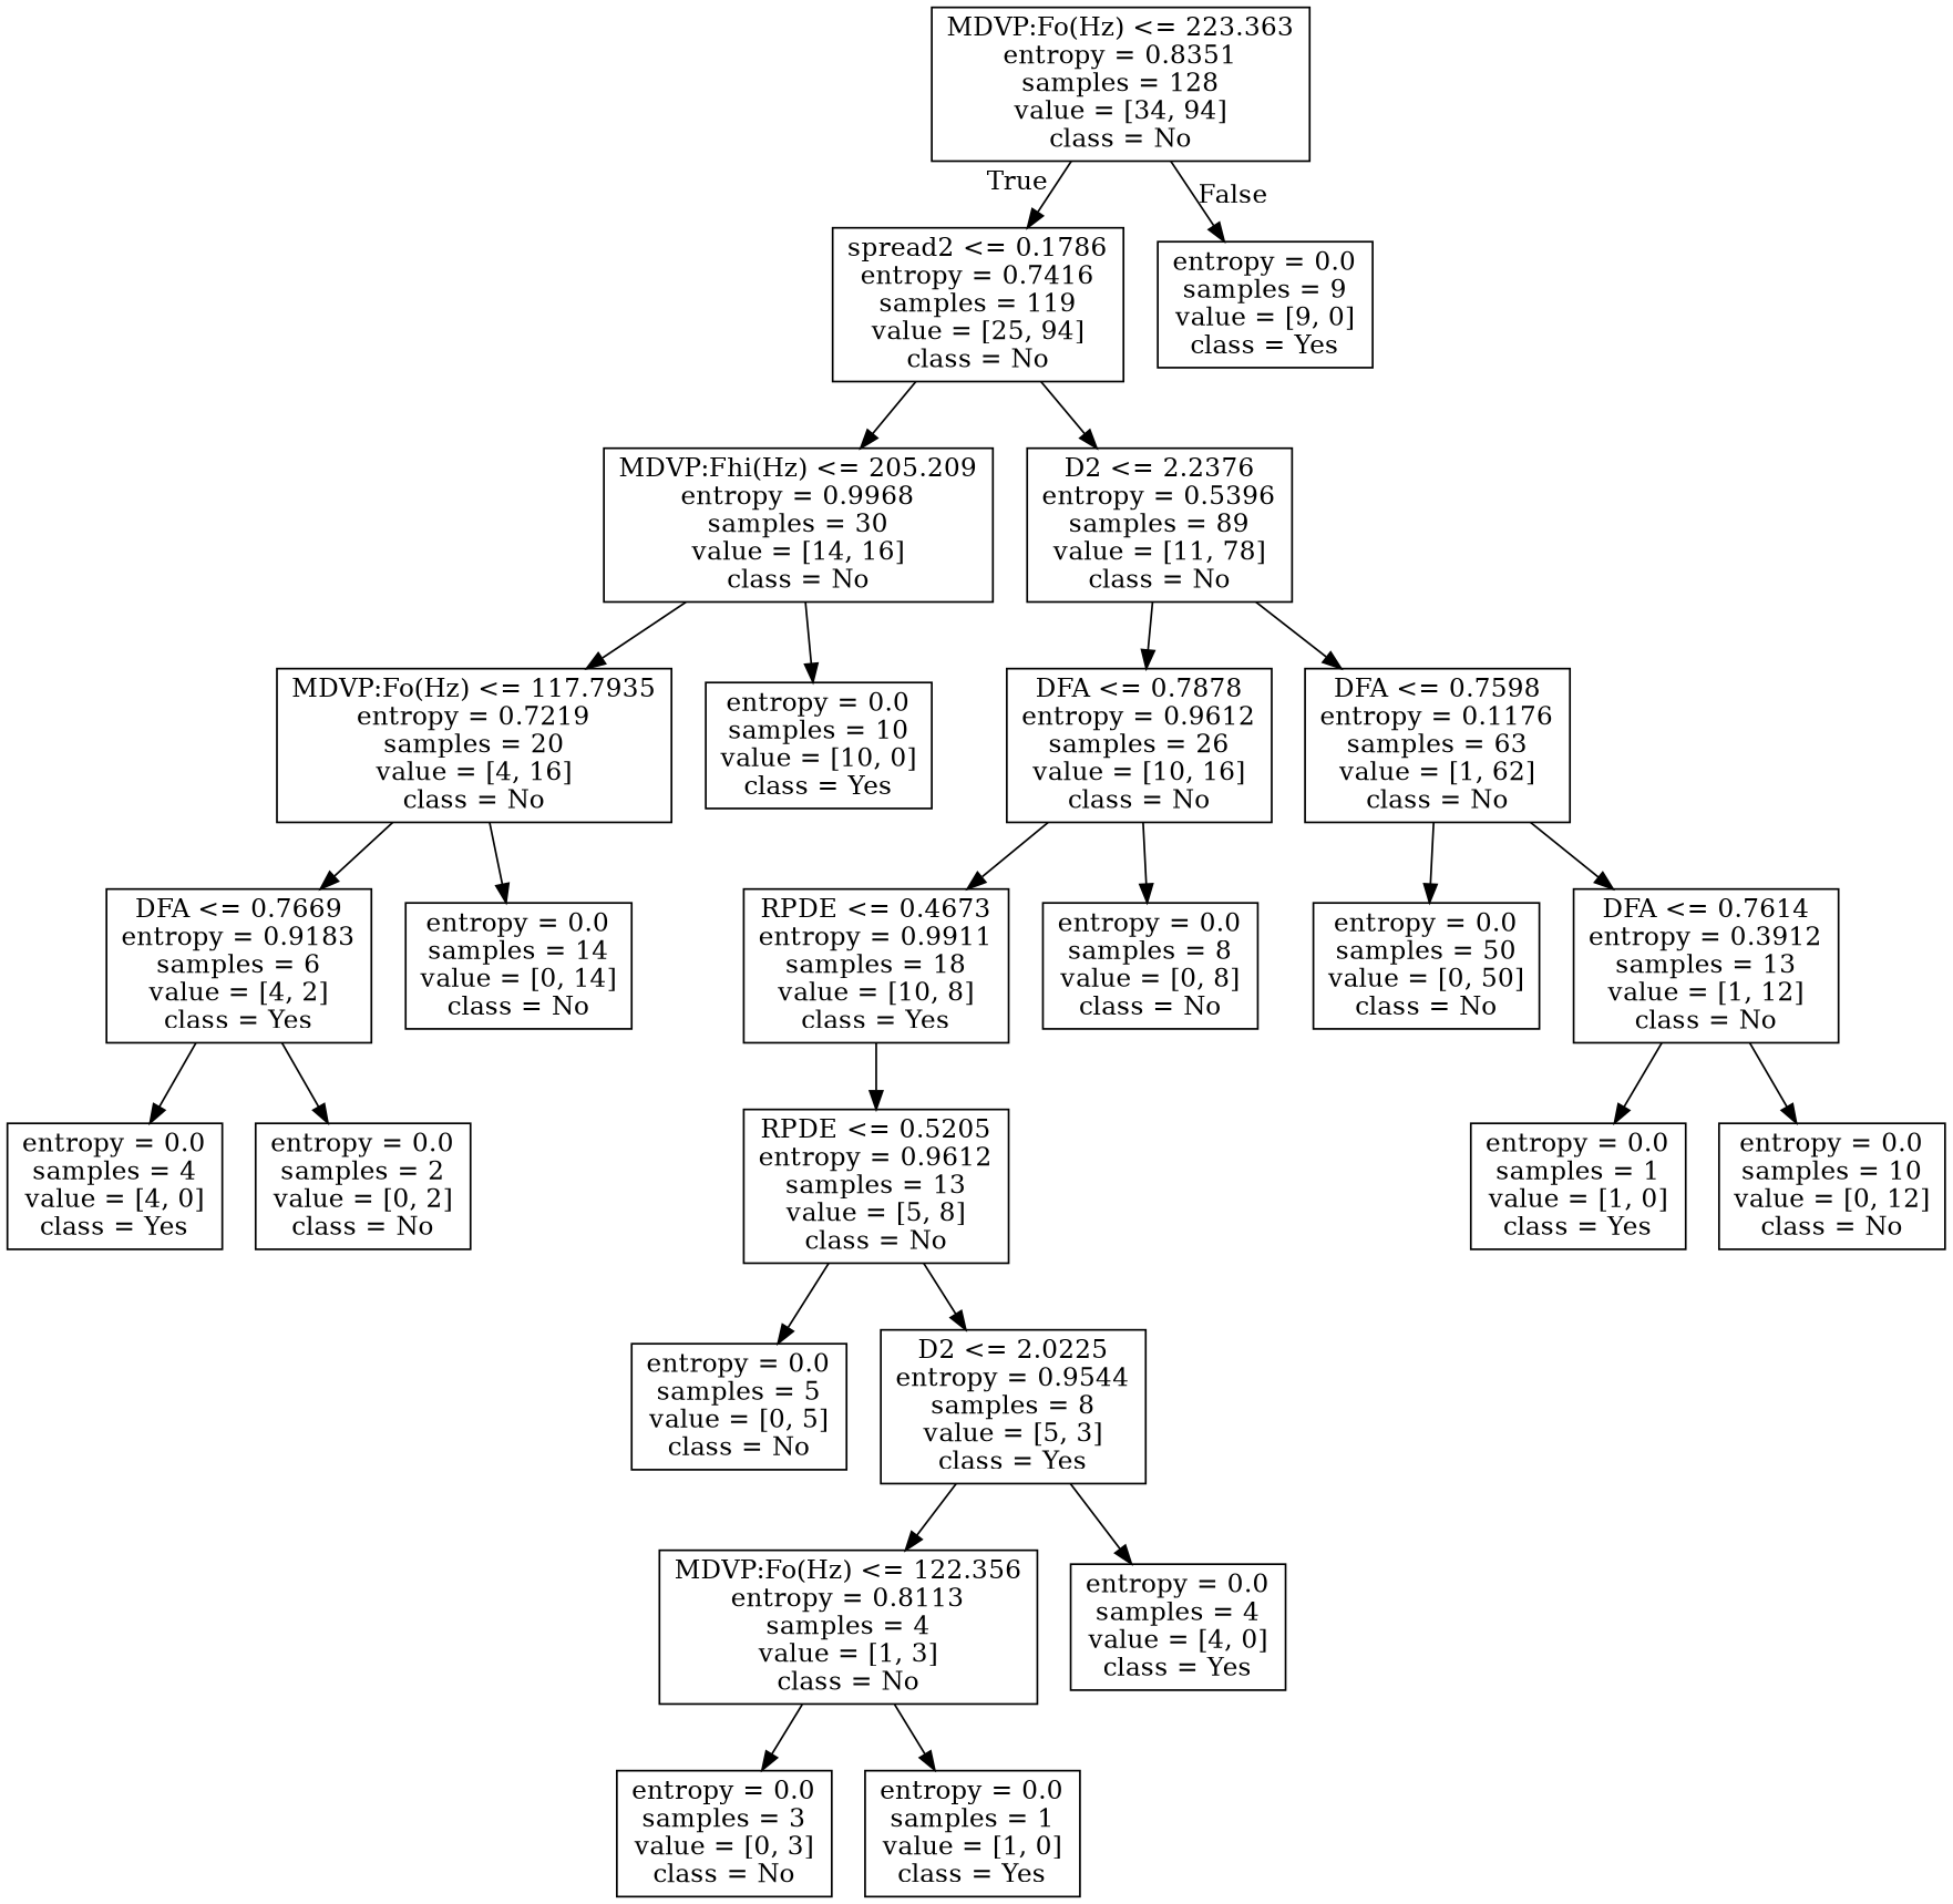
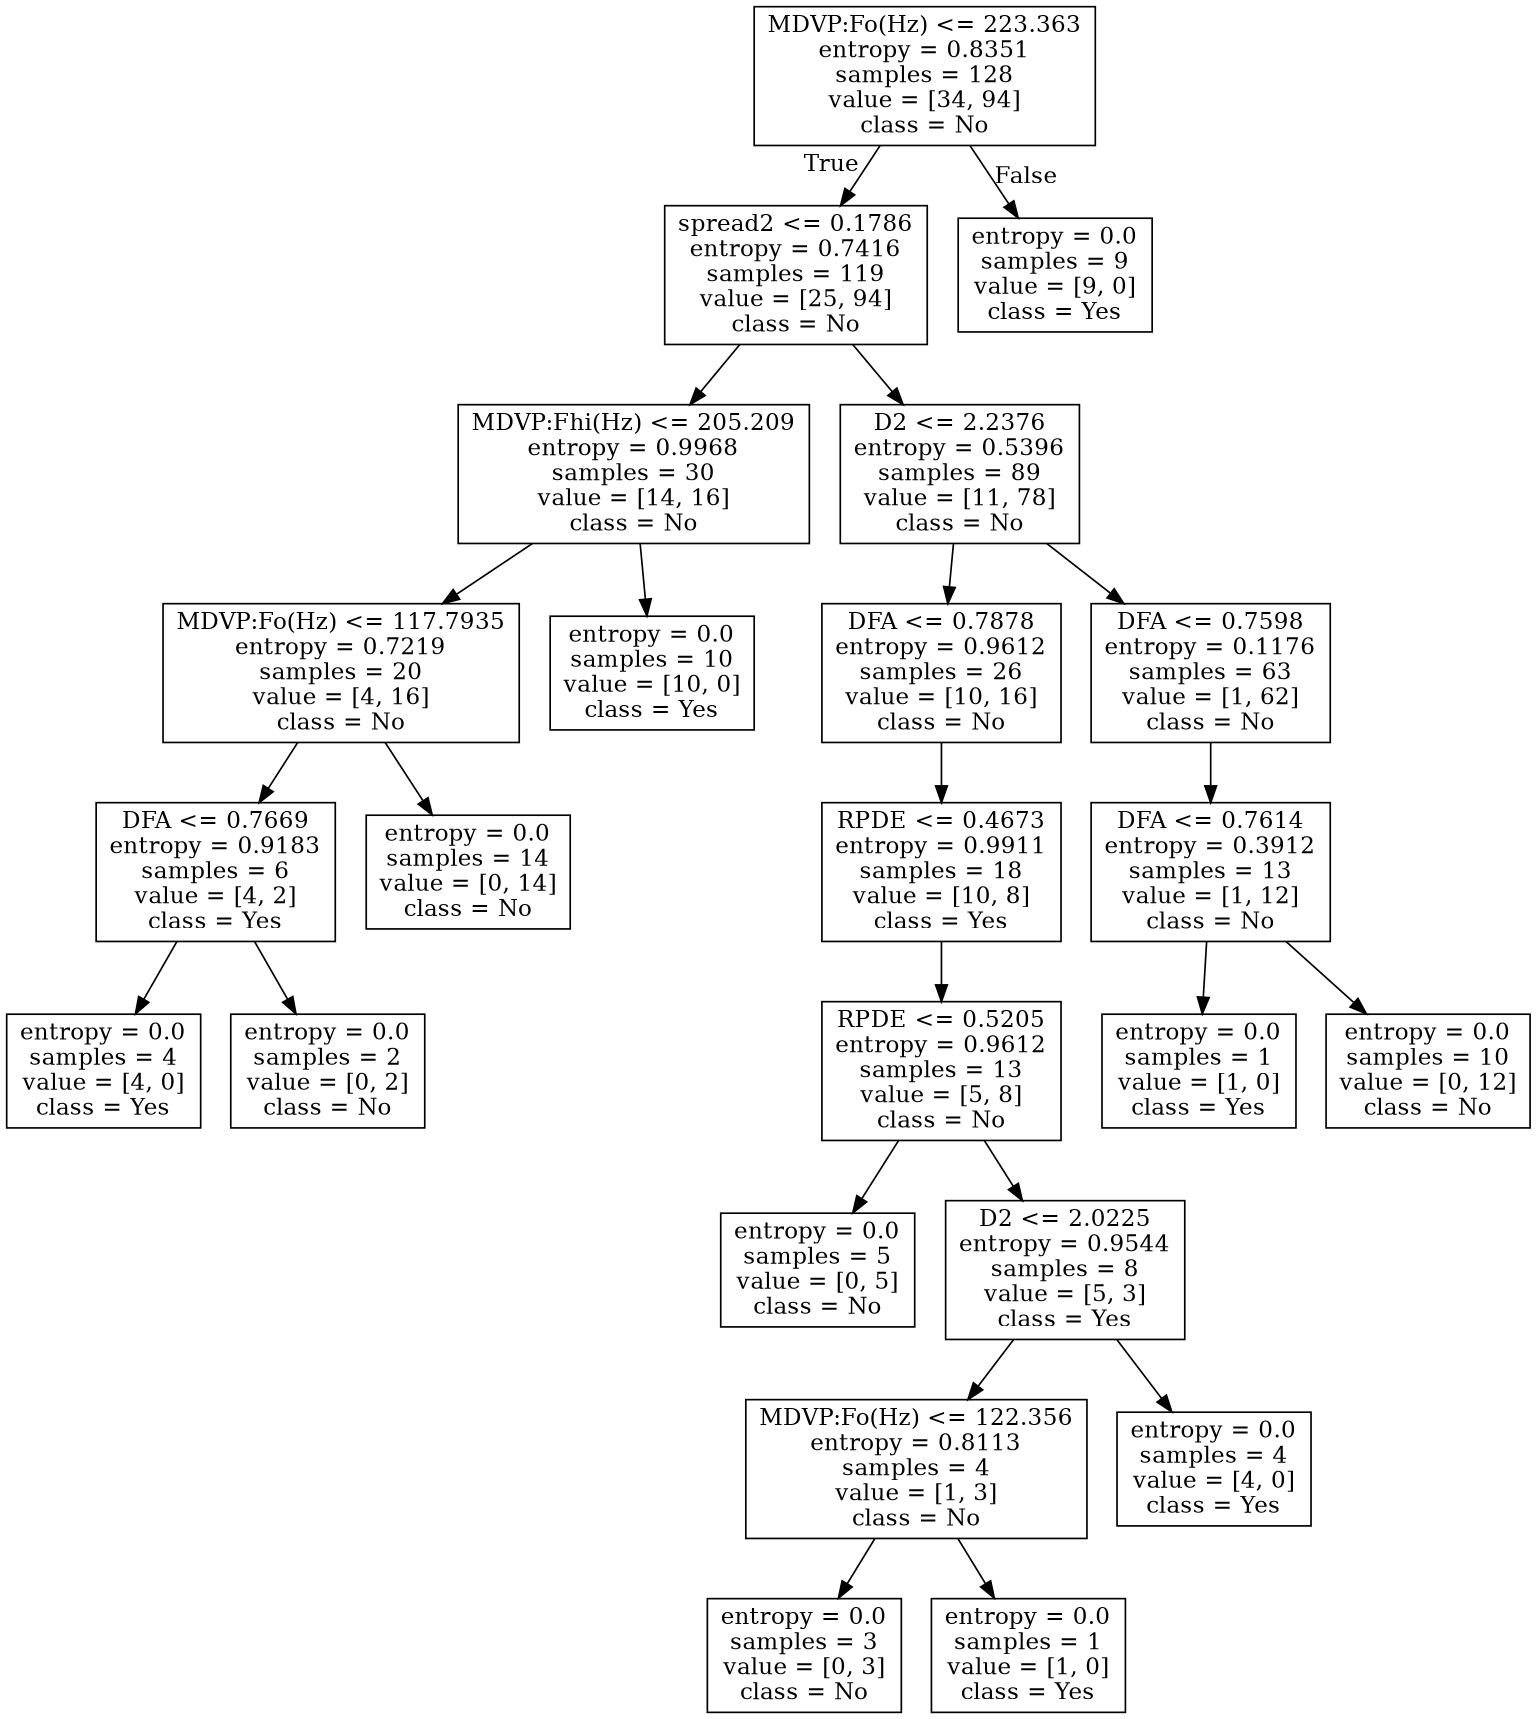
  digraph {
    node [shape=box]
    n1 [label="MDVP:Fo(Hz) <= 223.363\nentropy = 0.8351\nsamples = 128\nvalue = [34, 94]\nclass = No"]
    n2 [label="spread2 <= 0.1786\nentropy = 0.7416\nsamples = 119\nvalue = [25, 94]\nclass = No"]
    n3 [label="entropy = 0.0\nsamples = 9\nvalue = [9, 0]\nclass = Yes"]
    n4 [label="MDVP:Fhi(Hz) <= 205.209\nentropy = 0.9968\nsamples = 30\nvalue = [14, 16]\nclass = No"]
    n5 [label="D2 <= 2.2376\nentropy = 0.5396\nsamples = 89\nvalue = [11, 78]\nclass = No"]
    n6 [label="MDVP:Fo(Hz) <= 117.7935\nentropy = 0.7219\nsamples = 20\nvalue = [4, 16]\nclass = No"]
    n7 [label="entropy = 0.0\nsamples = 10\nvalue = [10, 0]\nclass = Yes"]
    n8 [label="DFA <= 0.7878\nentropy = 0.9612\nsamples = 26\nvalue = [10, 16]\nclass = No"]
    n9 [label="DFA <= 0.7598\nentropy = 0.1176\nsamples = 63\nvalue = [1, 62]\nclass = No"]
    n10 [label="DFA <= 0.7669\nentropy = 0.9183\nsamples = 6\nvalue = [4, 2]\nclass = Yes"]
    n11 [label="entropy = 0.0\nsamples = 14\nvalue = [0, 14]\nclass = No"]
    n12 [label="entropy = 0.0\nsamples = 4\nvalue = [4, 0]\nclass = Yes"]
    n13 [label="entropy = 0.0\nsamples = 2\nvalue = [0, 2]\nclass = No"]
    n14 [label="RPDE <= 0.4673\nentropy = 0.9911\nsamples = 18\nvalue = [10, 8]\nclass = Yes"]
-   n15 [label="entropy = 0.0\nsamples = 8\nvalue = [0, 8]\nclass = No"]
-   n16 [label="entropy = 0.0\nsamples = 50\nvalue = [0, 50]\nclass = No"]
    n17 [label="DFA <= 0.7614\nentropy = 0.3912\nsamples = 13\nvalue = [1, 12]\nclass = No"]
    n18 [label="RPDE <= 0.5205\nentropy = 0.9612\nsamples = 13\nvalue = [5, 8]\nclass = No"]
    n19 [label="entropy = 0.0\nsamples = 5\nvalue = [0, 5]\nclass = No"]
    n20 [label="D2 <= 2.0225\nentropy = 0.9544\nsamples = 8\nvalue = [5, 3]\nclass = Yes"]
    n21 [label="MDVP:Fo(Hz) <= 122.356\nentropy = 0.8113\nsamples = 4\nvalue = [1, 3]\nclass = No"]
    n22 [label="entropy = 0.0\nsamples = 4\nvalue = [4, 0]\nclass = Yes"]
    n23 [label="entropy = 0.0\nsamples = 3\nvalue = [0, 3]\nclass = No"]
    n24 [label="entropy = 0.0\nsamples = 1\nvalue = [1, 0]\nclass = Yes"]
    n25 [label="entropy = 0.0\nsamples = 1\nvalue = [1, 0]\nclass = Yes"]
    n26 [label="entropy = 0.0\nsamples = 10\nvalue = [0, 12]\nclass = No"]
    n1 -> n2 [headlabel=True labelangle=45 labeldistance=2.5]
    n1 -> n3 [headlabel=False labelangle=-45 labeldistance=2.5]
    n2 -> n4
    n2 -> n5
    n4 -> n6
    n4 -> n7
    n5 -> n8
    n5 -> n9
    n6 -> n10
    n6 -> n11
    n8 -> n14
-   n8 -> n15
-   n9 -> n16
    n9 -> n17
    n10 -> n12
    n10 -> n13
    n14 -> n18
    n17 -> n25
    n17 -> n26
    n18 -> n19
    n18 -> n20
    n20 -> n21
    n20 -> n22
    n21 -> n23
    n21 -> n24
  }
